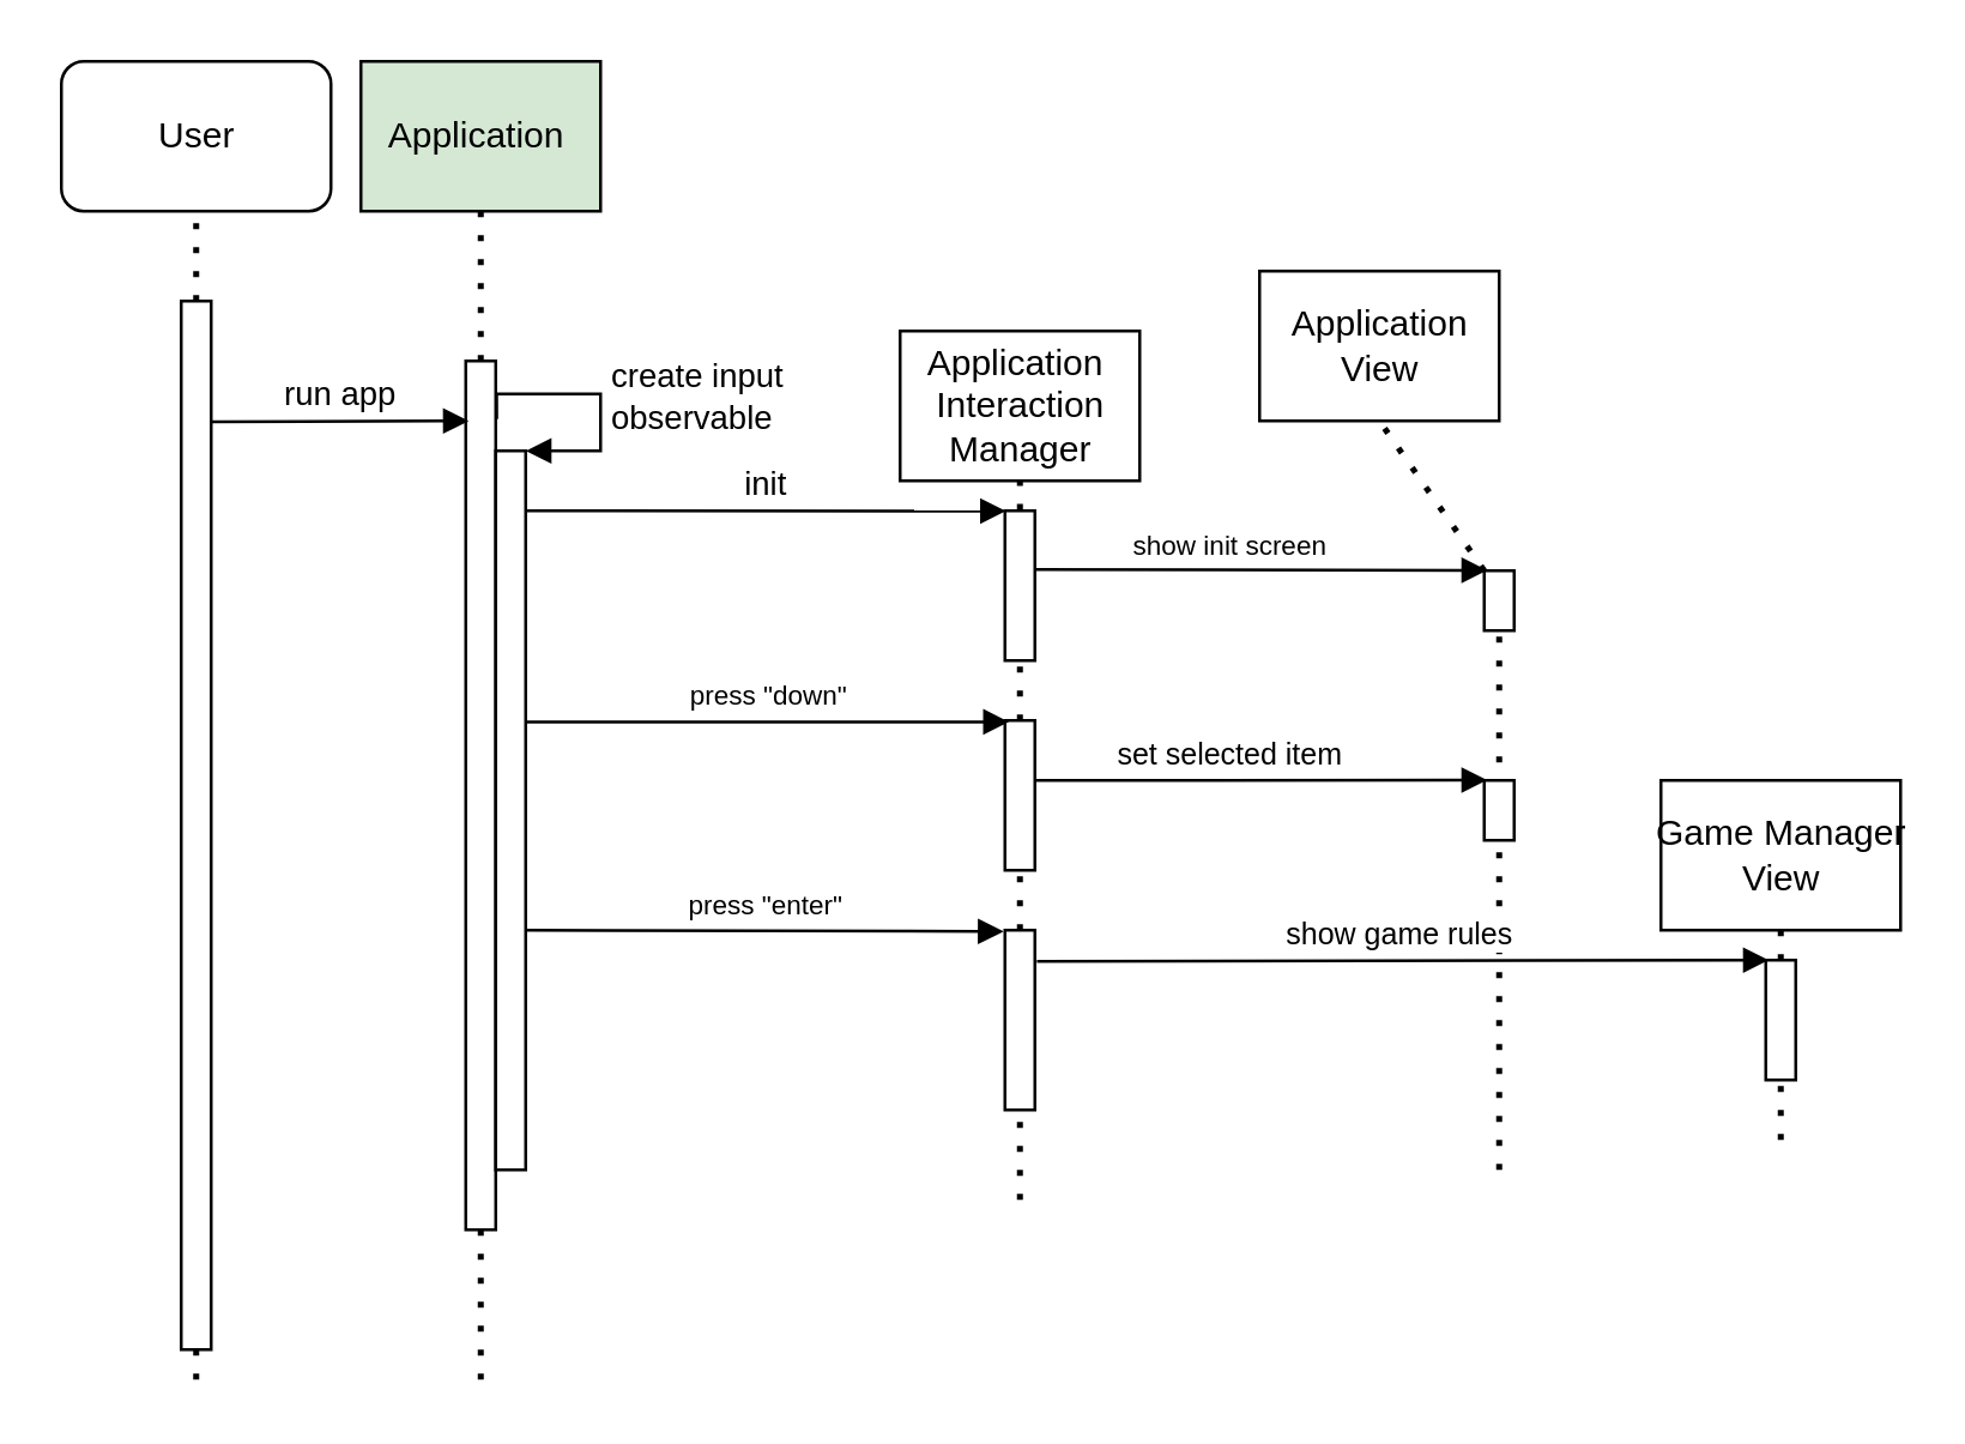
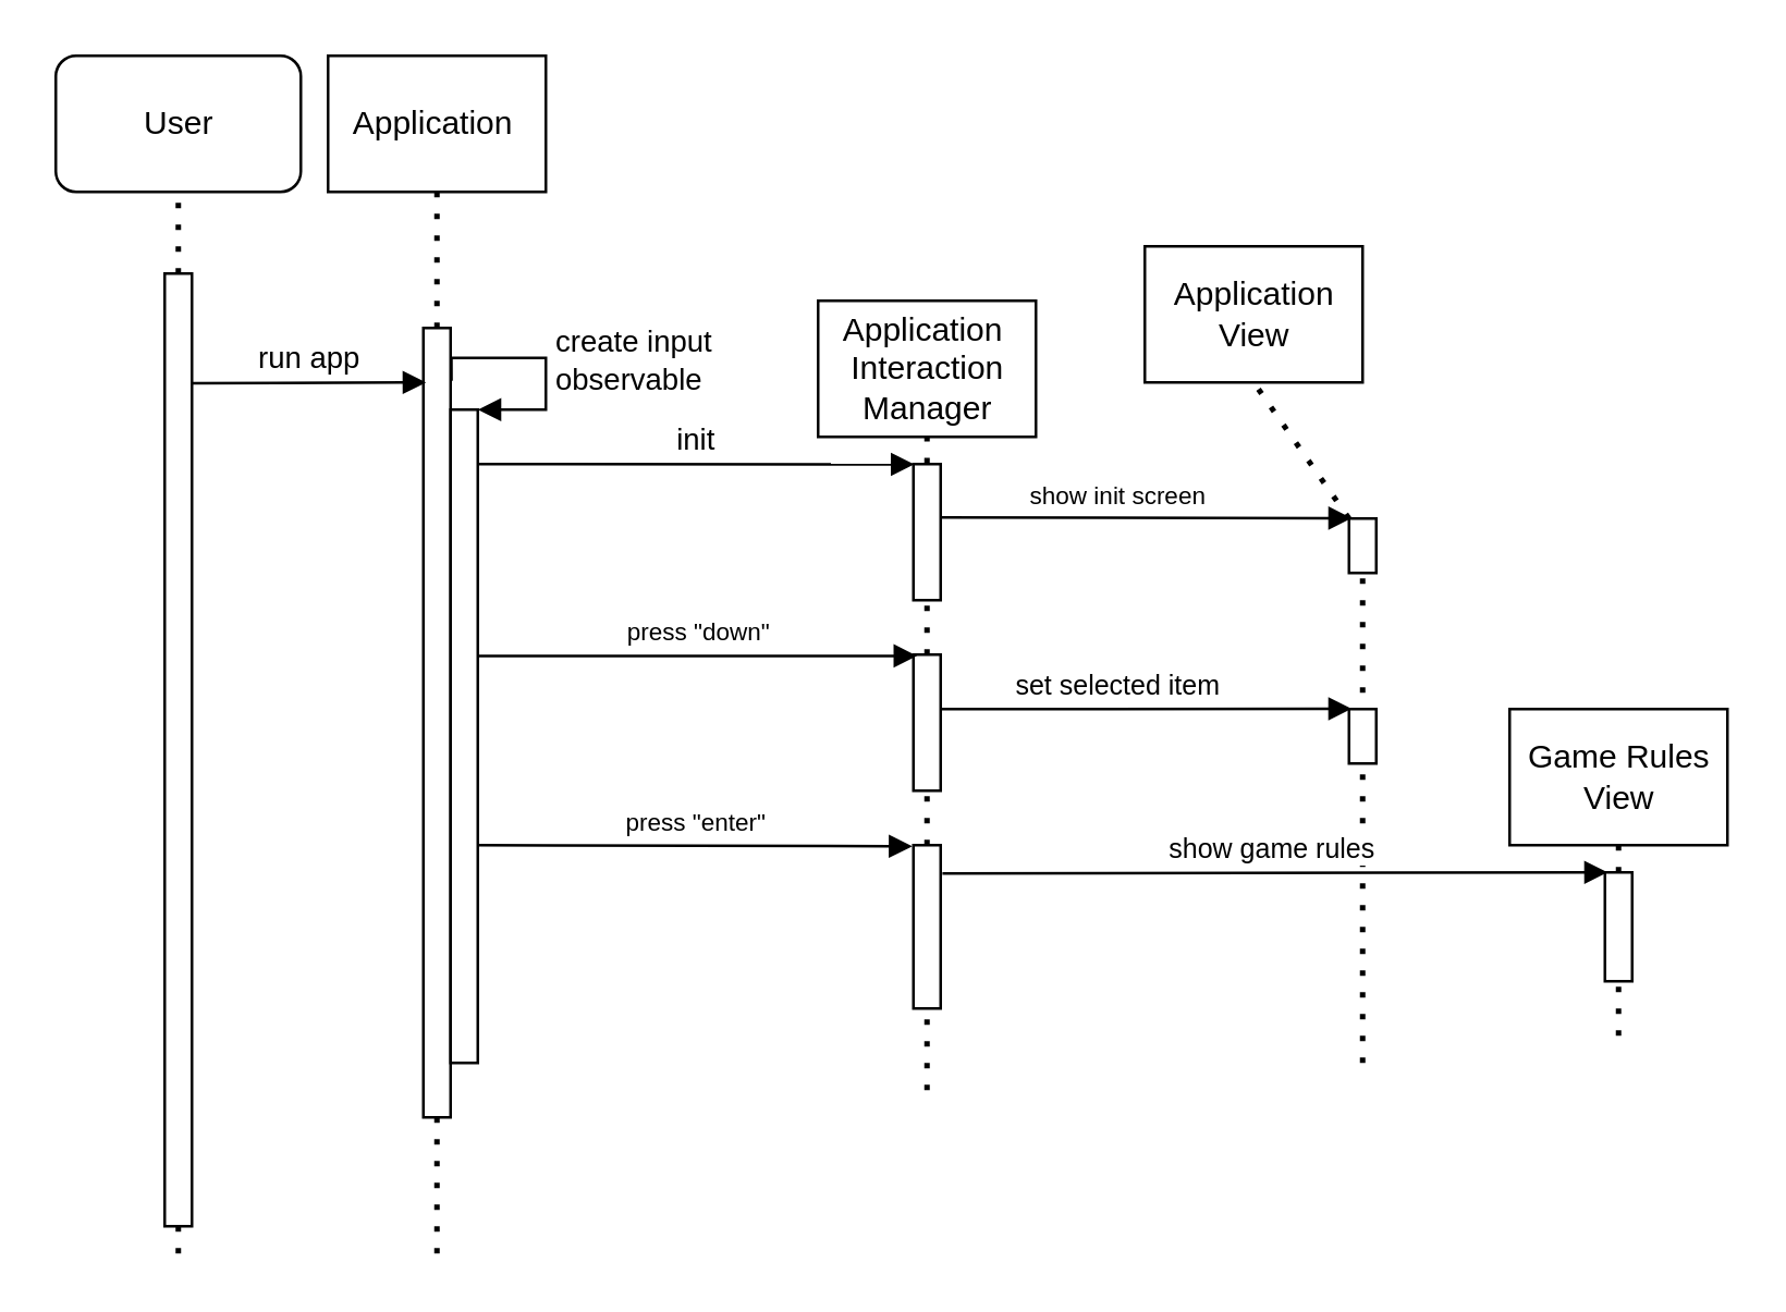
  <mxCell id="0" />
  <mxCell id="1" parent="0" />
  <mxCell id="2" value="User" style="html=1;rounded=1;" parent="1" vertex="1"><mxGeometry x="20" y="20" width="90" height="50" as="geometry" /></mxCell>
  <mxCell id="3" value="Application&lt;br&gt;View" style="html=1;" parent="1" vertex="1"><mxGeometry x="420" y="90" width="80" height="50" as="geometry" /></mxCell>
  <mxCell id="4" value="" style="endArrow=none;dashed=1;html=1;dashPattern=1 3;strokeWidth=2;rounded=0;entryX=0.5;entryY=1;entryDx=0;entryDy=0;startArrow=none;" parent="1" source="6" target="3" edge="1"><mxGeometry width="50" height="50" relative="1" as="geometry"><mxPoint x="710" as="sourcePoint" y="-60" /><mxPoint x="615" y="-210" as="targetPoint" /></mxGeometry></mxCell>
  <mxCell id="5" value="" style="html=1;points=[];perimeter=orthogonalPerimeter;" parent="1" vertex="1"><mxGeometry x="300" y="170" height="80" as="geometry" /></mxCell>
  <mxCell id="6" value="" style="html=1;points=[];perimeter=orthogonalPerimeter;" parent="1" vertex="1"><mxGeometry x="495" y="190" width="10" height="20" as="geometry" /></mxCell>
  <mxCell id="7" value="" style="endArrow=none;dashed=1;html=1;dashPattern=1 3;strokeWidth=2;rounded=0;entryX=0.5;entryY=1;entryDx=0;entryDy=0;" parent="1" target="6" edge="1"><mxGeometry width="50" height="50" relative="1" as="geometry"><mxPoint x="500" y="390" as="sourcePoint" /><mxPoint x="710" y="-290" as="targetPoint" /></mxGeometry></mxCell>
- <mxCell id="8" value="Application&amp;nbsp;" style="html=1;fillColor=#d5e8d4;" parent="1" vertex="1"><mxGeometry x="120" y="20" width="80" height="50" as="geometry" /></mxCell>
+ <mxCell id="8" value="Application&amp;nbsp;" style="html=1;" parent="1" vertex="1"><mxGeometry x="120" y="20" width="80" height="50" as="geometry" /></mxCell>
  <mxCell id="9" value="" style="endArrow=none;dashed=1;html=1;dashPattern=1 3;strokeWidth=2;rounded=0;entryX=0.5;entryY=1;entryDx=0;entryDy=0;startArrow=none;" parent="1" source="10" target="2" edge="1"><mxGeometry width="50" height="50" relative="1" as="geometry"><mxPoint x="65" y="300" as="sourcePoint" /><mxPoint x="260" y="120" as="targetPoint" /></mxGeometry></mxCell>
  <mxCell id="10" value="" style="html=1;points=[];perimeter=orthogonalPerimeter;" parent="1" vertex="1"><mxGeometry x="60" y="100" width="10" height="350" as="geometry" /></mxCell>
  <mxCell id="11" value="" style="endArrow=none;dashed=1;html=1;dashPattern=1 3;strokeWidth=2;rounded=0;entryX=0.5;entryY=1;entryDx=0;entryDy=0;" parent="1" target="10" edge="1"><mxGeometry width="50" height="50" relative="1" as="geometry"><mxPoint x="65" y="460" as="sourcePoint" /><mxPoint x="65" y="60" as="targetPoint" /></mxGeometry></mxCell>
  <mxCell id="12" value="" style="endArrow=none;dashed=1;html=1;dashPattern=1 3;strokeWidth=2;rounded=0;startArrow=none;entryX=0.5;entryY=1;entryDx=0;entryDy=0;" parent="1" source="13" target="8" edge="1"><mxGeometry width="50" height="50" relative="1" as="geometry"><mxPoint x="580" y="300" as="sourcePoint" /><mxPoint x="580" y="70" as="targetPoint" /></mxGeometry></mxCell>
  <mxCell id="13" value="" style="html=1;points=[];perimeter=orthogonalPerimeter;" parent="1" vertex="1"><mxGeometry x="155" y="120" width="10" height="290" as="geometry" /></mxCell>
  <mxCell id="14" value="" style="endArrow=none;dashed=1;html=1;dashPattern=1 3;strokeWidth=2;rounded=0;" parent="1" target="13" edge="1"><mxGeometry width="50" height="50" relative="1" as="geometry"><mxPoint x="160" y="460" as="sourcePoint" /><mxPoint x="580" y="60" as="targetPoint" /></mxGeometry></mxCell>
  <mxCell id="15" value="Application&amp;nbsp;&lt;br&gt;Interaction&lt;br&gt;Manager" style="html=1;" parent="1" vertex="1"><mxGeometry x="300" y="110" width="80" height="50" as="geometry" /></mxCell>
  <mxCell id="16" value="" style="endArrow=none;dashed=1;html=1;dashPattern=1 3;strokeWidth=2;rounded=0;entryX=0.5;entryY=1;entryDx=0;entryDy=0;startArrow=none;exitX=0;exitY=0.387;exitDx=0;exitDy=0;exitPerimeter=0;" parent="1" source="17" target="15" edge="1"><mxGeometry width="50" height="50" relative="1" as="geometry"><mxPoint x="760" y="300" as="sourcePoint" /><mxPoint x="680" y="200" as="targetPoint" /></mxGeometry></mxCell>
  <mxCell id="17" value="" style="html=1;points=[];perimeter=orthogonalPerimeter;" parent="1" vertex="1"><mxGeometry x="340" y="100" height="180" as="geometry" /></mxCell>
  <mxCell id="18" value="" style="endArrow=none;dashed=1;html=1;dashPattern=1 3;strokeWidth=2;rounded=0;entryX=0;entryY=0.553;entryDx=0;entryDy=0;entryPerimeter=0;startArrow=none;" parent="1" target="17" edge="1" source="32"><mxGeometry width="50" height="50" relative="1" as="geometry"><mxPoint x="340" y="300" as="sourcePoint" /><mxPoint x="760" y="60" as="targetPoint" /></mxGeometry></mxCell>
  <mxCell id="19" value="" style="html=1;points=[];perimeter=orthogonalPerimeter;" parent="1" vertex="1"><mxGeometry x="335" y="170" width="10" height="50" as="geometry" /></mxCell>
- <mxCell id="20" value="Game Manager&lt;br&gt;View" style="html=1;" vertex="1" parent="1"><mxGeometry x="554" y="260" width="80" height="50" as="geometry" /></mxCell>
+ <mxCell id="20" value="Game Rules&lt;br&gt;View" style="html=1;" vertex="1" parent="1"><mxGeometry x="554" y="260" width="80" height="50" as="geometry" /></mxCell>
  <mxCell id="21" value="" style="endArrow=none;dashed=1;html=1;dashPattern=1 3;strokeWidth=2;rounded=0;entryX=0.5;entryY=1;entryDx=0;entryDy=0;startArrow=none;" edge="1" source="22" target="20" parent="1"><mxGeometry width="50" height="50" relative="1" as="geometry"><mxPoint x="804" as="sourcePoint" y="-60" /><mxPoint x="709" y="-210" as="targetPoint" /></mxGeometry></mxCell>
  <mxCell id="22" value="" style="html=1;points=[];perimeter=orthogonalPerimeter;" vertex="1" parent="1"><mxGeometry x="589" y="320" width="10" height="40" as="geometry" /></mxCell>
  <mxCell id="23" value="" style="endArrow=none;dashed=1;html=1;dashPattern=1 3;strokeWidth=2;rounded=0;entryX=0.5;entryY=1;entryDx=0;entryDy=0;" edge="1" target="22" parent="1"><mxGeometry width="50" height="50" relative="1" as="geometry"><mxPoint x="594" y="380" as="sourcePoint" /><mxPoint x="804" y="-290" as="targetPoint" /></mxGeometry></mxCell>
  <mxCell id="24" value="" style="html=1;points=[];perimeter=orthogonalPerimeter;" vertex="1" parent="1"><mxGeometry x="165" y="150" width="10" height="240" as="geometry" /></mxCell>
  <mxCell id="25" value="create input&lt;br&gt;observable" style="edgeStyle=orthogonalEdgeStyle;html=1;align=left;spacingLeft=2;endArrow=block;rounded=0;entryX=1;entryY=0;exitX=1.033;exitY=0.067;exitDx=0;exitDy=0;exitPerimeter=0;" edge="1" target="24" parent="1" source="13"><mxGeometry relative="1" as="geometry"><mxPoint x="170" y="130" as="sourcePoint" /><Array as="points"><mxPoint x="200" y="131" /><mxPoint x="200" y="150" /></Array></mxGeometry></mxCell>
  <mxCell id="26" value="run app" style="html=1;verticalAlign=bottom;endArrow=block;rounded=0;exitX=1;exitY=0.115;exitDx=0;exitDy=0;exitPerimeter=0;entryX=0.1;entryY=0.069;entryDx=0;entryDy=0;entryPerimeter=0;" edge="1" parent="1" source="10" target="13"><mxGeometry width="80" relative="1" as="geometry"><mxPoint x="75" y="120" as="sourcePoint" /><mxPoint x="150" y="140" as="targetPoint" /></mxGeometry></mxCell>
  <mxCell id="27" value="init" style="html=1;verticalAlign=bottom;endArrow=block;rounded=0;entryX=0.033;entryY=0.002;entryDx=0;entryDy=0;entryPerimeter=0;" edge="1" parent="1" target="19"><mxGeometry width="80" relative="1" as="geometry"><mxPoint x="175" y="170" as="sourcePoint" /><mxPoint x="320" y="170" as="targetPoint" /></mxGeometry></mxCell>
  <mxCell id="28" value="&lt;font style=&quot;font-size: 9px&quot;&gt;show init screen&lt;/font&gt;" style="html=1;verticalAlign=bottom;endArrow=block;rounded=0;entryX=0.1;entryY=-0.006;entryDx=0;entryDy=0;entryPerimeter=0;" edge="1" parent="1" target="6"><mxGeometry x="-0.136" width="80" relative="1" as="geometry"><mxPoint x="345" y="189.6" as="sourcePoint" /><mxPoint x="420" y="190" as="targetPoint" /><mxPoint as="offset" /></mxGeometry></mxCell>
  <mxCell id="29" value="" style="html=1;points=[];perimeter=orthogonalPerimeter;" vertex="1" parent="1"><mxGeometry x="495" y="260" width="10" height="20" as="geometry" /></mxCell>
  <mxCell id="30" value="" style="endArrow=none;dashed=1;html=1;dashPattern=1 3;strokeWidth=2;rounded=0;entryX=0;entryY=0.553;entryDx=0;entryDy=0;entryPerimeter=0;startArrow=none;" edge="1" parent="1" source="35"><mxGeometry width="50" height="50" relative="1" as="geometry"><mxPoint x="340" y="380" as="sourcePoint" /><mxPoint x="340" y="270" as="targetPoint" /></mxGeometry></mxCell>
  <mxCell id="31" value="&lt;font size=&quot;1&quot;&gt;set selected item&lt;/font&gt;" style="html=1;verticalAlign=bottom;endArrow=block;rounded=0;entryX=0.1;entryY=-0.006;entryDx=0;entryDy=0;entryPerimeter=0;exitX=0.889;exitY=0.4;exitDx=0;exitDy=0;exitPerimeter=0;" edge="1" target="29" parent="1" source="32"><mxGeometry x="-0.136" width="80" relative="1" as="geometry"><mxPoint x="350" y="259.6" as="sourcePoint" /><mxPoint x="425" y="260" as="targetPoint" /><mxPoint as="offset" /></mxGeometry></mxCell>
  <mxCell id="32" value="" style="html=1;points=[];perimeter=orthogonalPerimeter;" vertex="1" parent="1"><mxGeometry x="335" y="240" width="10" height="50" as="geometry" /></mxCell>
  <mxCell id="33" value="press &quot;down&quot;" style="html=1;verticalAlign=bottom;endArrow=block;rounded=0;fontSize=9;entryX=0.133;entryY=0.009;entryDx=0;entryDy=0;entryPerimeter=0;" edge="1" parent="1" source="24" target="32"><mxGeometry width="80" relative="1" as="geometry"><mxPoint x="180" y="240" as="sourcePoint" /><mxPoint x="290" y="240" as="targetPoint" /></mxGeometry></mxCell>
  <mxCell id="34" value="press &quot;enter&quot;" style="html=1;verticalAlign=bottom;endArrow=block;rounded=0;fontSize=9;entryX=-0.044;entryY=0.007;entryDx=0;entryDy=0;entryPerimeter=0;" edge="1" parent="1" target="35"><mxGeometry width="80" relative="1" as="geometry"><mxPoint x="175" y="310" as="sourcePoint" /><mxPoint x="255" y="310" as="targetPoint" /></mxGeometry></mxCell>
  <mxCell id="35" value="" style="html=1;points=[];perimeter=orthogonalPerimeter;fontSize=9;" vertex="1" parent="1"><mxGeometry x="335" y="310" width="10" height="60" as="geometry" /></mxCell>
  <mxCell id="36" value="" style="endArrow=none;dashed=1;html=1;dashPattern=1 3;strokeWidth=2;rounded=0;" edge="1" parent="1" target="35"><mxGeometry width="50" height="50" relative="1" as="geometry"><mxPoint x="340" y="400" as="sourcePoint" /><mxPoint x="340" y="340" as="targetPoint" /><Array as="points" /></mxGeometry></mxCell>
  <mxCell id="37" value="&lt;font style=&quot;font-size: 10px&quot;&gt;show game rules&amp;nbsp;&lt;/font&gt;" style="html=1;verticalAlign=bottom;endArrow=block;rounded=0;fontSize=9;exitX=1.067;exitY=0.174;exitDx=0;exitDy=0;exitPerimeter=0;" edge="1" parent="1" source="35"><mxGeometry width="80" relative="1" as="geometry"><mxPoint x="350" y="320" as="sourcePoint" /><mxPoint x="590" y="320" as="targetPoint" /></mxGeometry></mxCell>
